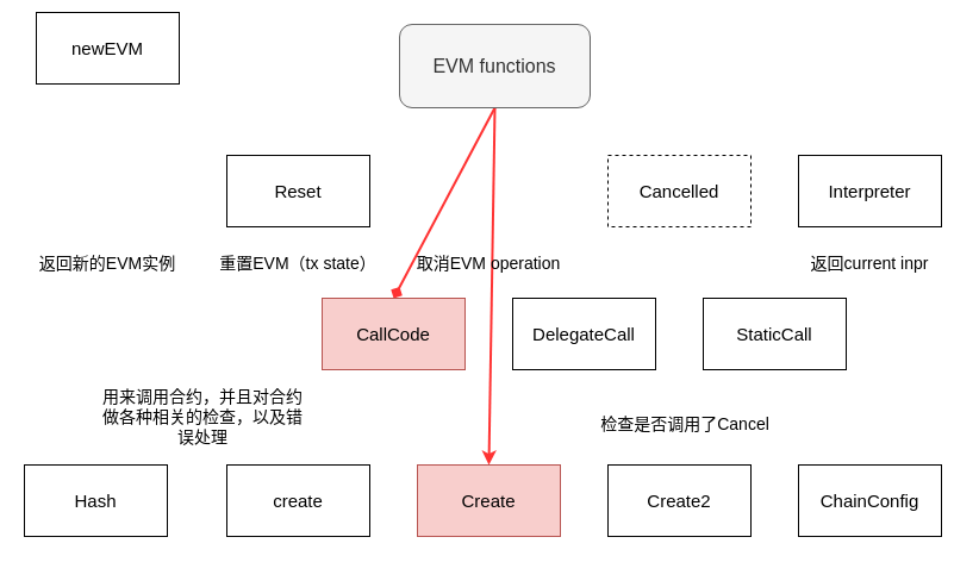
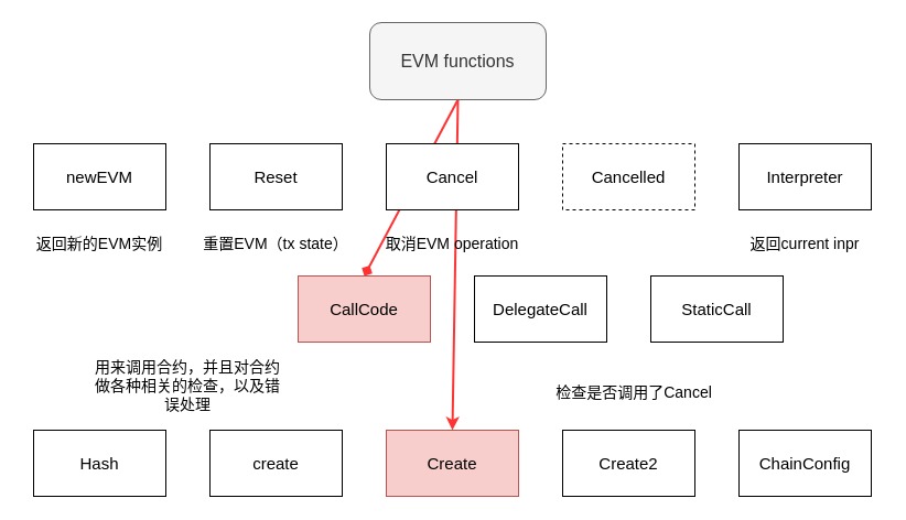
  <mxCell id="0" />
  <mxCell id="1" parent="0" />
  <mxCell id="2" value="" style="endArrow=classic;html=1;rounded=0;fontSize=14;strokeWidth=2;strokeColor=#FF3333;exitX=0.5;exitY=1;exitDx=0;exitDy=0;entryX=0.5;entryY=0;entryDx=0;entryDy=0;" edge="1" parent="1" source="4" target="20"><mxGeometry width="50" height="50" relative="1" as="geometry"><mxPoint x="425" y="100" as="sourcePoint" /><mxPoint x="340" y="260" as="targetPoint" /></mxGeometry></mxCell>
  <mxCell id="3" value="" style="endArrow=diamond;html=1;rounded=0;fontSize=14;strokeWidth=2;strokeColor=#FF3333;exitX=0.5;exitY=1;exitDx=0;exitDy=0;entryX=0.5;entryY=0;entryDx=0;entryDy=0;" edge="1" parent="1" source="4" target="15"><mxGeometry width="50" height="50" relative="1" as="geometry"><mxPoint x="425" y="100" as="sourcePoint" /><mxPoint x="190" y="260" as="targetPoint" /></mxGeometry></mxCell>
  <mxCell id="4" value="&lt;font style=&quot;font-size: 16px;&quot;&gt;EVM functions&lt;/font&gt;" style="rounded=1;whiteSpace=wrap;html=1;fillColor=#f5f5f5;strokeColor=#666666;fontColor=#333333;" vertex="1" parent="1"><mxGeometry x="335" y="20" width="160" height="70" as="geometry" /></mxCell>
- <mxCell id="5" value="&lt;font style=&quot;font-size: 15px;&quot;&gt;newEVM&lt;/font&gt;" style="rounded=0;whiteSpace=wrap;html=1;fontSize=16;" vertex="1" parent="1"><mxGeometry x="30" y="10" width="120" height="60" as="geometry" /></mxCell>
+ <mxCell id="5" value="&lt;font style=&quot;font-size: 15px;&quot;&gt;newEVM&lt;/font&gt;" style="rounded=0;whiteSpace=wrap;html=1;fontSize=16;" vertex="1" parent="1"><mxGeometry x="30" y="130" width="120" height="60" as="geometry" /></mxCell>
  <mxCell id="6" value="&lt;font style=&quot;font-size: 15px;&quot;&gt;Reset&lt;br&gt;&lt;/font&gt;" style="rounded=0;whiteSpace=wrap;html=1;fontSize=16;" vertex="1" parent="1"><mxGeometry x="190" y="130" width="120" height="60" as="geometry" /></mxCell>
+ <mxCell id="7" value="&lt;font style=&quot;font-size: 15px;&quot;&gt;Cancel&lt;br&gt;&lt;/font&gt;" style="rounded=0;whiteSpace=wrap;html=1;fontSize=16;" vertex="1" parent="1"><mxGeometry x="350" y="130" width="120" height="60" as="geometry" /></mxCell>
  <mxCell id="8" value="&lt;font style=&quot;font-size: 15px;&quot;&gt;Cancelled&lt;br&gt;&lt;/font&gt;" style="rounded=0;whiteSpace=wrap;html=1;fontSize=16;dashed=1;" vertex="1" parent="1"><mxGeometry x="510" y="130" width="120" height="60" as="geometry" /></mxCell>
  <mxCell id="9" value="&lt;font style=&quot;font-size: 15px;&quot;&gt;Interpreter&lt;br&gt;&lt;/font&gt;" style="rounded=0;whiteSpace=wrap;html=1;fontSize=16;" vertex="1" parent="1"><mxGeometry x="670" y="130" width="120" height="60" as="geometry" /></mxCell>
  <mxCell id="10" value="&lt;font style=&quot;font-size: 14px;&quot;&gt;返回新的EVM实例&lt;/font&gt;" style="text;html=1;strokeColor=none;fillColor=none;align=center;verticalAlign=middle;whiteSpace=wrap;rounded=0;fontSize=15;" vertex="1" parent="1"><mxGeometry x="20" y="190" width="140" height="60" as="geometry" /></mxCell>
  <mxCell id="11" value="&lt;font style=&quot;font-size: 14px;&quot;&gt;重置EVM（tx state）&lt;/font&gt;" style="text;html=1;strokeColor=none;fillColor=none;align=center;verticalAlign=middle;whiteSpace=wrap;rounded=0;fontSize=15;" vertex="1" parent="1"><mxGeometry x="180" y="190" width="140" height="60" as="geometry" /></mxCell>
  <mxCell id="12" value="&lt;font style=&quot;font-size: 14px;&quot;&gt;取消EVM operation&lt;/font&gt;" style="text;html=1;strokeColor=none;fillColor=none;align=center;verticalAlign=middle;whiteSpace=wrap;rounded=0;fontSize=15;" vertex="1" parent="1"><mxGeometry x="340" y="190" width="140" height="60" as="geometry" /></mxCell>
  <mxCell id="13" value="&lt;font style=&quot;font-size: 14px;&quot;&gt;检查是否调用了Cancel&lt;/font&gt;" style="text;html=1;strokeColor=none;fillColor=none;align=center;verticalAlign=middle;whiteSpace=wrap;rounded=0;fontSize=15;" vertex="1" parent="1"><mxGeometry x="495" y="330" width="160" height="50" as="geometry" /></mxCell>
  <mxCell id="14" value="&lt;font style=&quot;font-size: 14px;&quot;&gt;返回current inpr&lt;/font&gt;" style="text;html=1;strokeColor=none;fillColor=none;align=center;verticalAlign=middle;whiteSpace=wrap;rounded=0;fontSize=15;" vertex="1" parent="1"><mxGeometry x="660" y="190" width="140" height="60" as="geometry" /></mxCell>
  <mxCell id="15" value="&lt;span style=&quot;font-size: 15px;&quot;&gt;CallCode&lt;/span&gt;" style="rounded=0;whiteSpace=wrap;html=1;fontSize=16;fillColor=#f8cecc;strokeColor=#b85450;" vertex="1" parent="1"><mxGeometry x="270" y="250" width="120" height="60" as="geometry" /></mxCell>
  <mxCell id="16" value="&lt;span style=&quot;font-size: 15px;&quot;&gt;DelegateCall&lt;/span&gt;" style="rounded=0;whiteSpace=wrap;html=1;fontSize=16;" vertex="1" parent="1"><mxGeometry x="430" y="250" width="120" height="60" as="geometry" /></mxCell>
  <mxCell id="17" value="&lt;span style=&quot;font-size: 15px;&quot;&gt;StaticCall&lt;/span&gt;" style="rounded=0;whiteSpace=wrap;html=1;fontSize=16;" vertex="1" parent="1"><mxGeometry x="590" y="250" width="120" height="60" as="geometry" /></mxCell>
- <mxCell id="18" value="&lt;font style=&quot;font-size: 15px;&quot;&gt;Hash&lt;/font&gt;" style="rounded=0;whiteSpace=wrap;html=1;fontSize=16;" vertex="1" parent="1"><mxGeometry x="20" y="390" width="120" height="60" as="geometry" /></mxCell>
+ <mxCell id="18" value="&lt;font style=&quot;font-size: 15px;&quot;&gt;Hash&lt;/font&gt;" style="rounded=0;whiteSpace=wrap;html=1;fontSize=16;" vertex="1" parent="1"><mxGeometry x="30" y="390" width="120" height="60" as="geometry" /></mxCell>
  <mxCell id="19" value="&lt;span style=&quot;font-size: 15px;&quot;&gt;create&lt;/span&gt;" style="rounded=0;whiteSpace=wrap;html=1;fontSize=16;" vertex="1" parent="1"><mxGeometry x="190" y="390" width="120" height="60" as="geometry" /></mxCell>
  <mxCell id="20" value="&lt;span style=&quot;font-size: 15px;&quot;&gt;Create&lt;/span&gt;" style="rounded=0;whiteSpace=wrap;html=1;fontSize=16;fillColor=#f8cecc;strokeColor=#b85450;" vertex="1" parent="1"><mxGeometry x="350" y="390" width="120" height="60" as="geometry" /></mxCell>
  <mxCell id="21" value="&lt;span style=&quot;font-size: 15px;&quot;&gt;Create2&lt;/span&gt;" style="rounded=0;whiteSpace=wrap;html=1;fontSize=16;" vertex="1" parent="1"><mxGeometry x="510" y="390" width="120" height="60" as="geometry" /></mxCell>
  <mxCell id="22" value="&lt;span style=&quot;font-size: 15px;&quot;&gt;ChainConfig&lt;/span&gt;" style="rounded=0;whiteSpace=wrap;html=1;fontSize=16;" vertex="1" parent="1"><mxGeometry x="670" y="390" width="120" height="60" as="geometry" /></mxCell>
  <mxCell id="23" value="用来调用合约，并且对合约做各种相关的检查，以及错误处理" style="text;html=1;strokeColor=none;fillColor=none;align=center;verticalAlign=middle;whiteSpace=wrap;rounded=0;fontSize=14;" vertex="1" parent="1"><mxGeometry x="80" y="320" width="180" height="60" as="geometry" /></mxCell>
